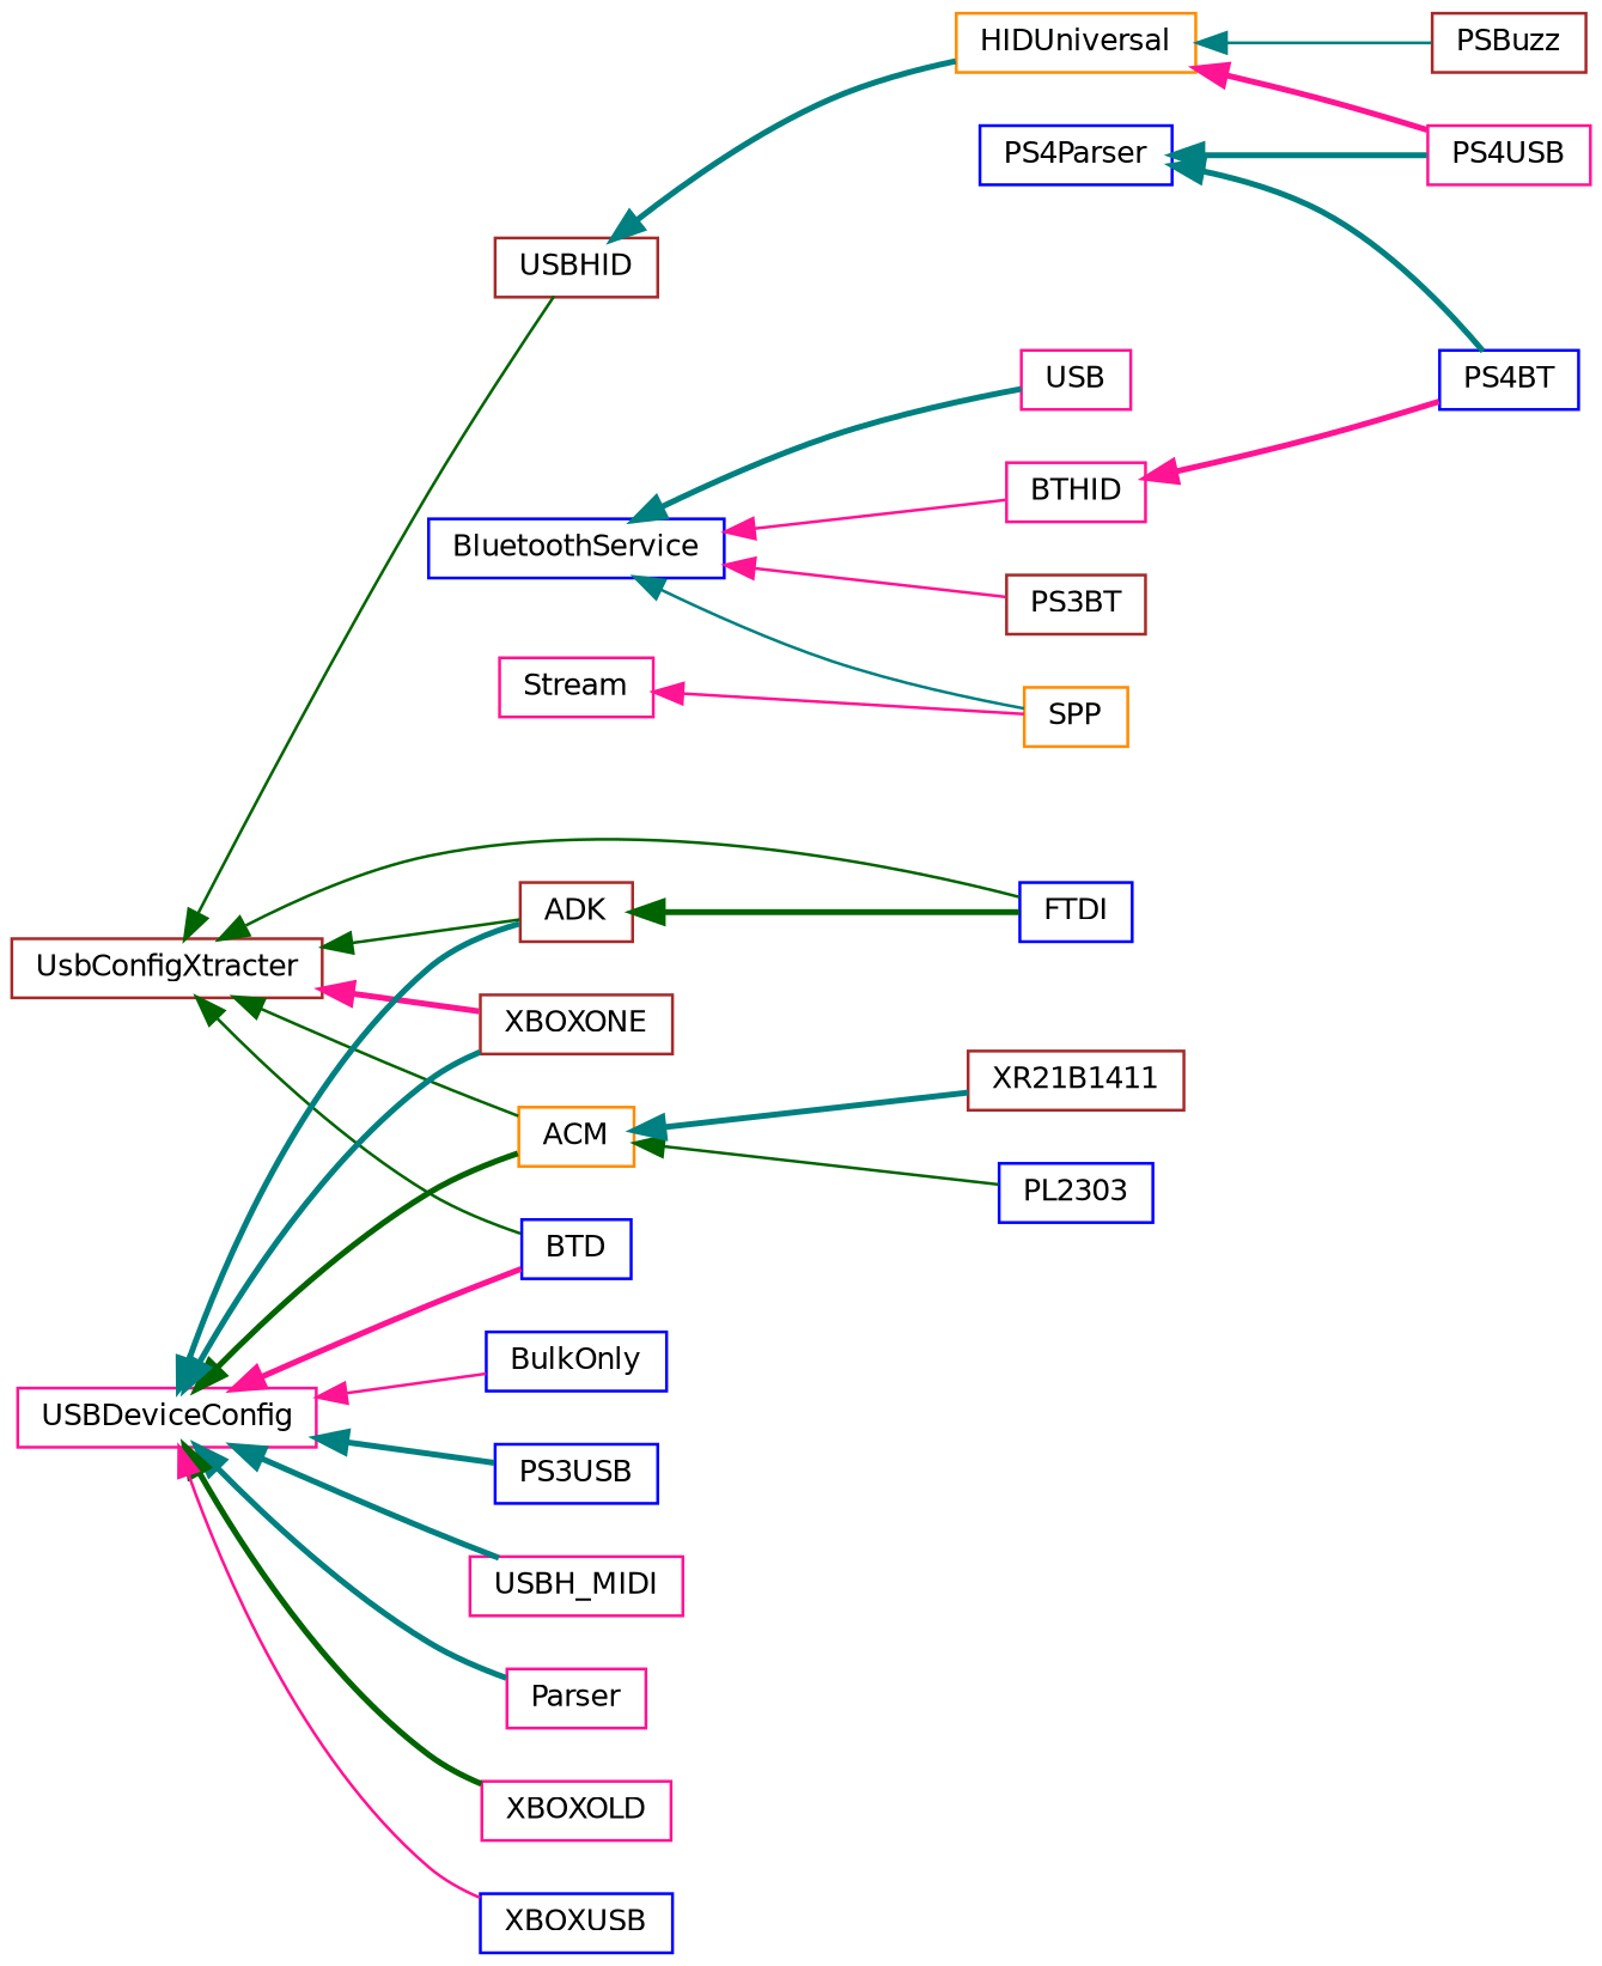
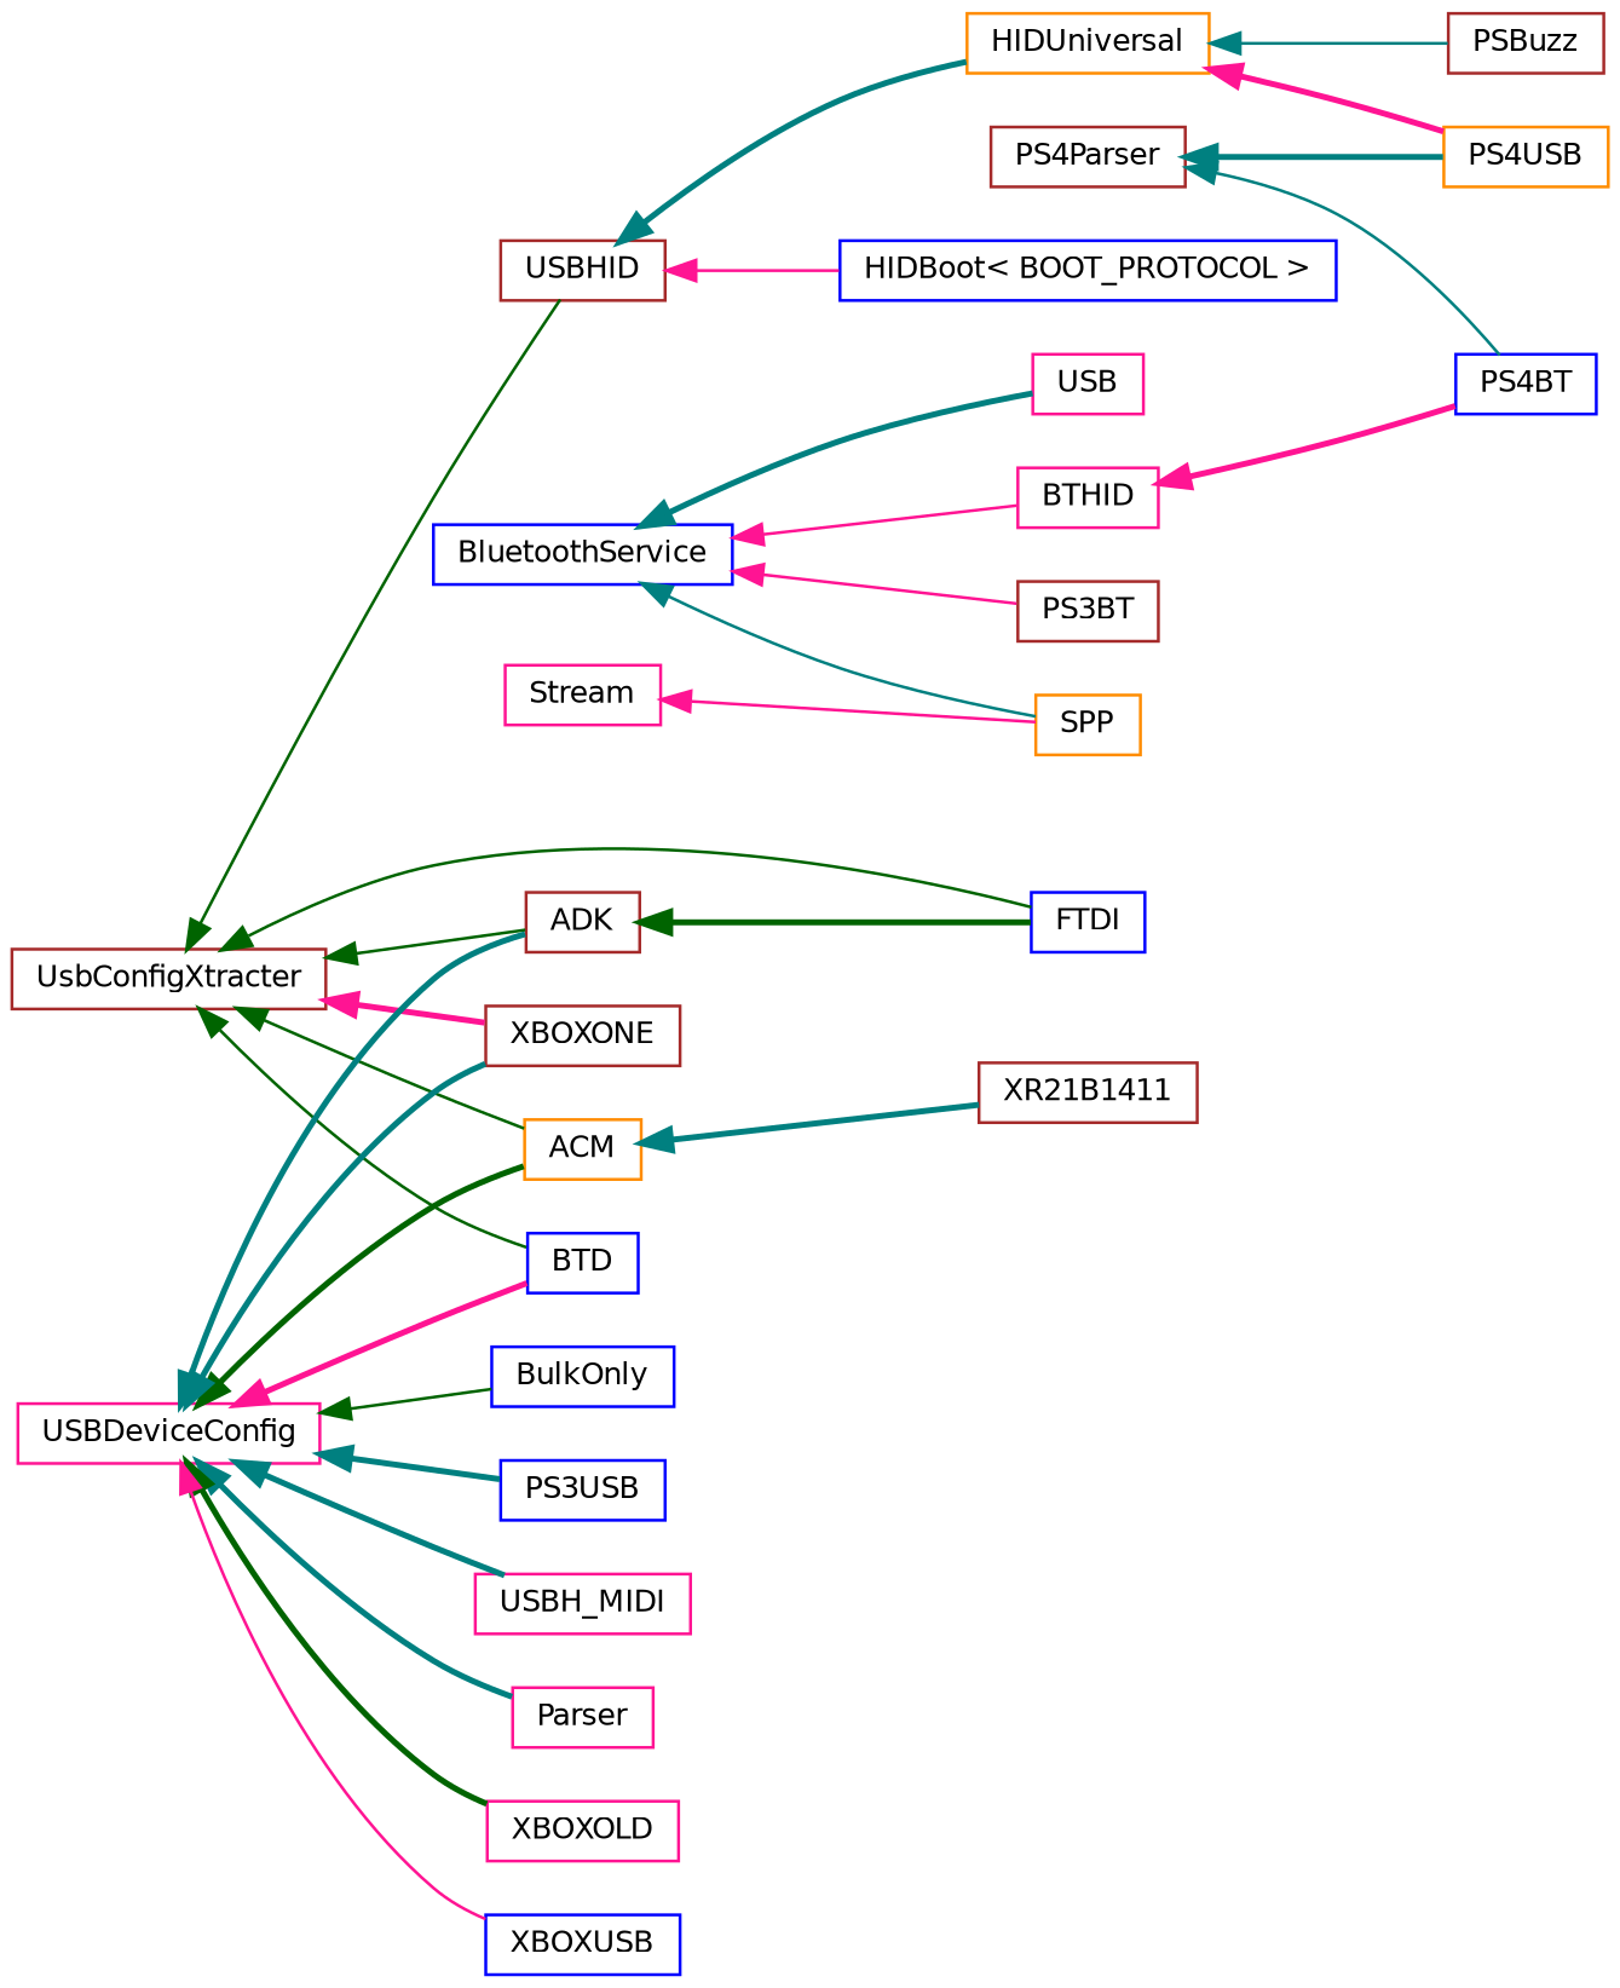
  digraph {
    rankdir=LR
    node [color=blue fillcolor=white fontname=Helvetica fontsize=10 shape=record style=filled]
    edge [color=teal dir=back fontname=Helvetica fontsize=10 labelfontname=Helvetica labelfontsize=10 style=bold]
    n1 [height=0.2 label=BluetoothService width=0.4]
    n2 [color=deeppink height=0.2 label=BTHID width=0.4]
    n3 [color=brown height=0.2 label=PS3BT width=0.4]
    n4 [color=darkorange height=0.2 label=SPP width=0.4]
    n5 [color=deeppink height=0.2 label=USB width=0.4]
    n6 [height=0.2 label=PS4BT width=0.4]
-   n7 [height=0.2 label=PS4Parser width=0.4]
-   n8 [color=deeppink height=0.2 label=PS4USB width=0.4]
+   n7 [color=brown height=0.2 label=PS4Parser width=0.4]
+   n8 [color=darkorange height=0.2 label=PS4USB width=0.4]
    n9 [color=deeppink height=0.2 label=Stream width=0.4]
    n10 [color=brown height=0.2 label=UsbConfigXtracter width=0.4]
    n11 [color=darkorange height=0.2 label=ACM width=0.4]
    n12 [color=brown height=0.2 label=ADK width=0.4]
    n13 [height=0.2 label=BTD width=0.4]
    n14 [height=0.2 label=FTDI width=0.4]
    n15 [color=brown height=0.2 label=USBHID width=0.4]
    n16 [color=brown height=0.2 label=XBOXONE width=0.4]
-   n17 [height=0.2 label=PL2303 width=0.4]
    n18 [color=brown height=0.2 label=XR21B1411 width=0.4]
    n19 [height=0.2 label=BulkOnly width=0.4]
+   n20 [height=0.2 label="HIDBoot\< BOOT_PROTOCOL \>" width=0.4]
    n21 [color=darkorange height=0.2 label=HIDUniversal width=0.4]
    n22 [color=brown height=0.2 label=PSBuzz width=0.4]
    n23 [color=deeppink height=0.2 label=USBDeviceConfig width=0.4]
    n24 [height=0.2 label=PS3USB width=0.4]
    n25 [color=deeppink height=0.2 label=USBH_MIDI width=0.4]
    n26 [color=deeppink height=0.2 label=Parser width=0.4]
    n27 [color=deeppink height=0.2 label=XBOXOLD width=0.4]
    n28 [height=0.2 label=XBOXUSB width=0.4]
    n1 -> n2 [color=deeppink style=solid]
    n1 -> n3 [color=deeppink style=solid]
    n1 -> n4 [style=solid]
    n1 -> n5
    n2 -> n6 [color=deeppink]
-   n7 -> n6
+   n7 -> n6 [style=solid]
    n7 -> n8
    n9 -> n4 [color=deeppink style=solid]
    n10 -> n11 [color=darkgreen style=solid]
    n10 -> n12 [color=darkgreen style=solid]
    n10 -> n13 [color=darkgreen style=solid]
    n10 -> n14 [color=darkgreen style=solid]
    n10 -> n15 [color=darkgreen style=solid]
    n10 -> n16 [color=deeppink]
-   n11 -> n17 [color=darkgreen style=solid]
    n11 -> n18
    n12 -> n14 [color=darkgreen]
+   n15 -> n20 [color=deeppink style=solid]
    n15 -> n21
    n21 -> n8 [color=deeppink]
    n21 -> n22 [style=solid]
    n23 -> n11 [color=darkgreen]
    n23 -> n12
    n23 -> n13 [color=deeppink]
    n23 -> n16
-   n23 -> n19 [color=deeppink style=solid]
+   n23 -> n19 [color=darkgreen style=solid]
    n23 -> n24
    n23 -> n25
    n23 -> n26
    n23 -> n27 [color=darkgreen]
    n23 -> n28 [color=deeppink style=solid]
  }
